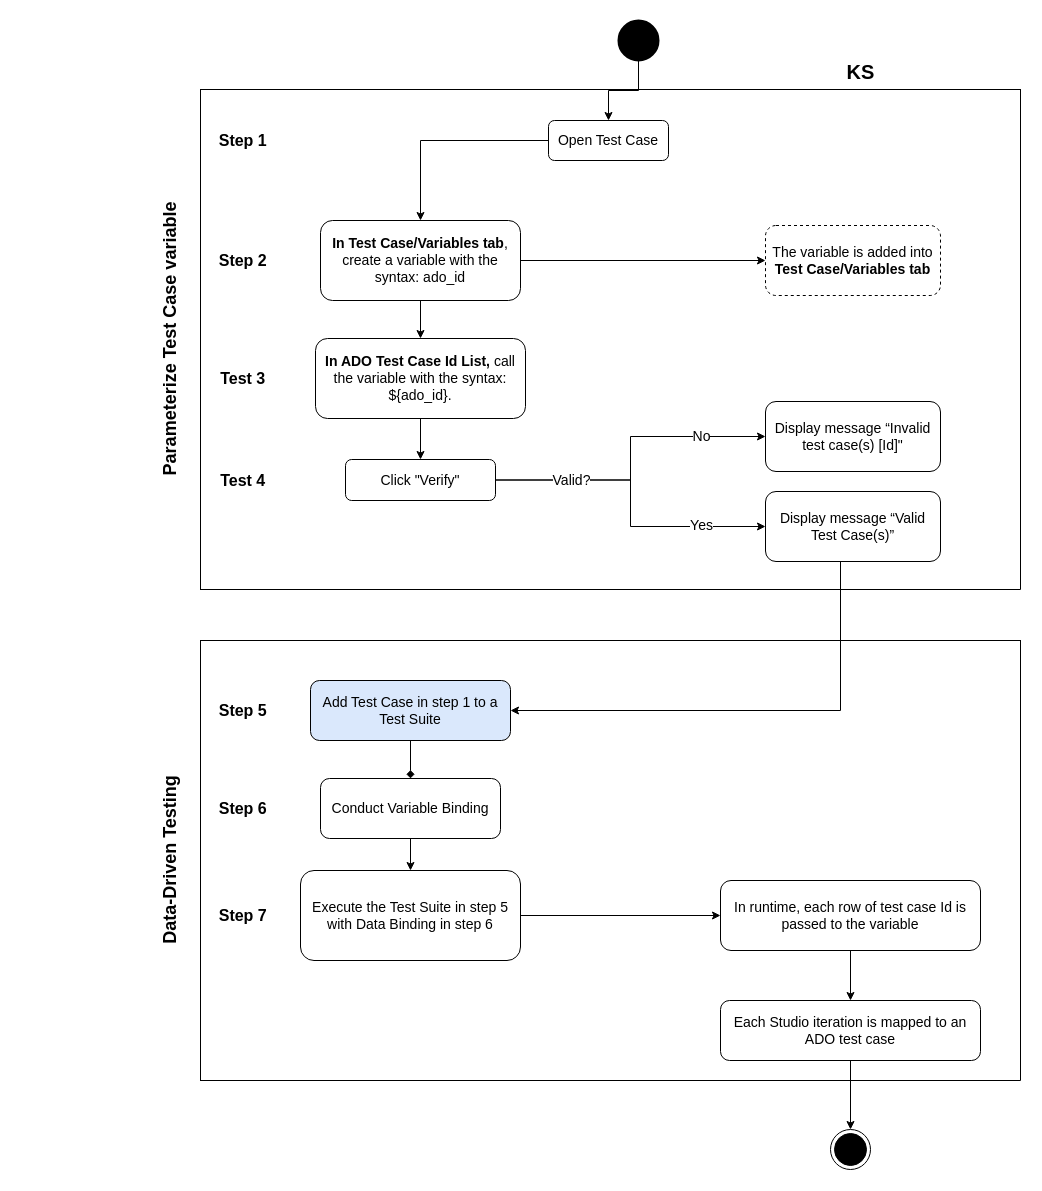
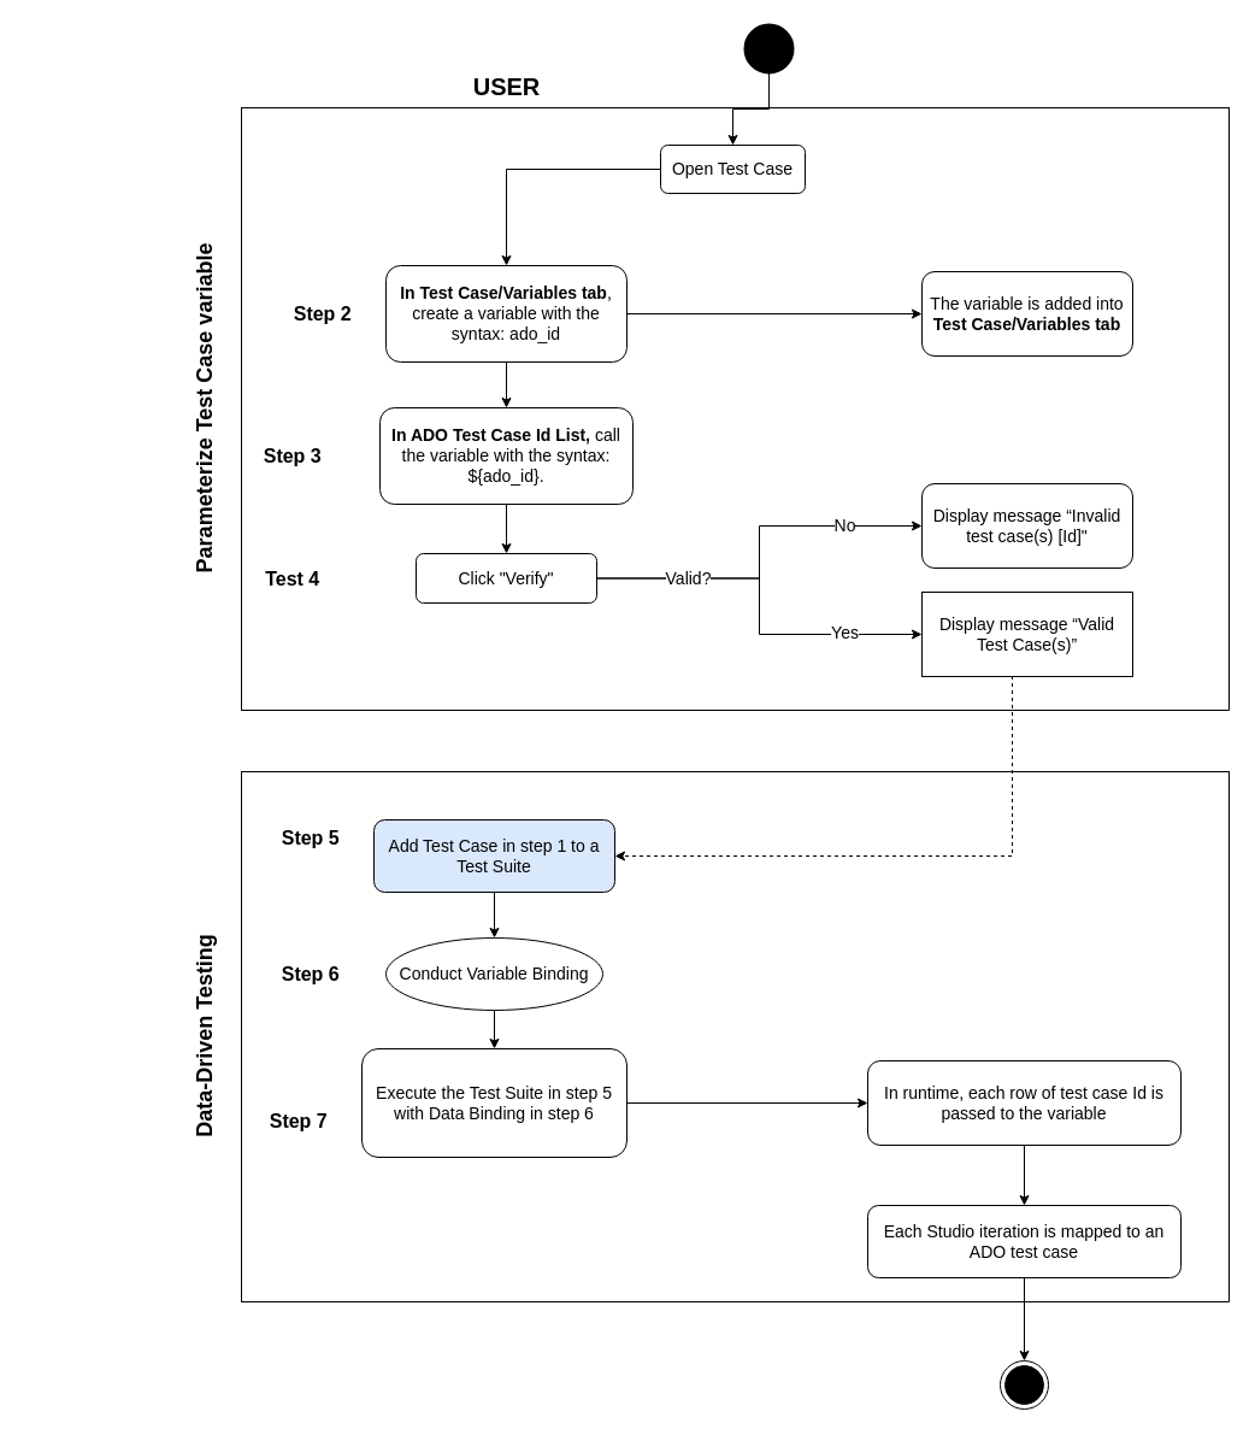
  <mxCell id="0" />
  <mxCell id="1" parent="0" />
  <mxCell id="2" style="edgeStyle=orthogonalEdgeStyle;rounded=0;orthogonalLoop=1;jettySize=auto;html=1;entryX=0.5;entryY=0;entryDx=0;entryDy=0;labelBorderColor=none;fontSize=14;" edge="1" parent="1" source="3" target="6"><mxGeometry relative="1" as="geometry" /></mxCell>
  <mxCell id="3" value="Open Test Case" style="rounded=1;whiteSpace=wrap;html=1;fontSize=14;glass=0;strokeWidth=1;shadow=0;labelBorderColor=none;" parent="1" vertex="1"><mxGeometry x="548" y="120" width="120" height="40" as="geometry" /></mxCell>
  <mxCell id="4" value="" style="edgeStyle=orthogonalEdgeStyle;rounded=0;orthogonalLoop=1;jettySize=auto;html=1;labelBorderColor=none;fontSize=14;" edge="1" parent="1" source="6" target="8"><mxGeometry relative="1" as="geometry" /></mxCell>
  <mxCell id="5" value="" style="edgeStyle=orthogonalEdgeStyle;rounded=0;orthogonalLoop=1;jettySize=auto;html=1;labelBorderColor=none;fontSize=14;" edge="1" parent="1" source="6" target="16"><mxGeometry relative="1" as="geometry" /></mxCell>
  <mxCell id="6" value="&lt;strong style=&quot;font-size: 14px;&quot;&gt;In Test Case/Variables tab&lt;/strong&gt;, create a variable with the syntax:&amp;nbsp;&lt;span class=&quot;code&quot; spellcheck=&quot;false&quot; style=&quot;font-size: 14px;&quot;&gt;ado_id&lt;/span&gt;" style="rounded=1;whiteSpace=wrap;html=1;fontSize=14;glass=0;strokeWidth=1;shadow=0;labelBorderColor=none;" vertex="1" parent="1"><mxGeometry x="320" y="220" width="200" height="80" as="geometry" /></mxCell>
  <mxCell id="7" value="" style="edgeStyle=orthogonalEdgeStyle;rounded=0;orthogonalLoop=1;jettySize=auto;html=1;labelBorderColor=none;fontSize=14;" edge="1" parent="1" source="8" target="14"><mxGeometry relative="1" as="geometry" /></mxCell>
  <mxCell id="8" value="&lt;p style=&quot;font-size: 14px&quot;&gt;&lt;strong style=&quot;font-size: 14px&quot;&gt;In ADO Test Case Id List, &lt;/strong&gt;call the variable with the syntax: &lt;span class=&quot;code&quot; spellcheck=&quot;false&quot; style=&quot;font-size: 14px&quot;&gt;${ado_id}.&lt;/span&gt;&lt;/p&gt;" style="rounded=1;whiteSpace=wrap;html=1;fontSize=14;glass=0;strokeWidth=1;shadow=0;labelBorderColor=none;" vertex="1" parent="1"><mxGeometry x="315" y="338" width="210" height="80" as="geometry" /></mxCell>
  <mxCell id="9" style="edgeStyle=orthogonalEdgeStyle;rounded=0;orthogonalLoop=1;jettySize=auto;html=1;entryX=0;entryY=0.5;entryDx=0;entryDy=0;labelBorderColor=none;fontSize=14;" edge="1" parent="1" source="14" target="18"><mxGeometry relative="1" as="geometry" /></mxCell>
  <mxCell id="10" value="Yes" style="edgeLabel;html=1;align=center;verticalAlign=middle;resizable=0;points=[];labelBorderColor=none;fontSize=14;" vertex="1" connectable="0" parent="9"><mxGeometry x="0.58" y="3" relative="1" as="geometry"><mxPoint x="2" y="1" as="offset" /></mxGeometry></mxCell>
  <mxCell id="11" style="edgeStyle=orthogonalEdgeStyle;rounded=0;orthogonalLoop=1;jettySize=auto;html=1;entryX=0;entryY=0.5;entryDx=0;entryDy=0;labelBorderColor=none;fontSize=14;" edge="1" parent="1" source="14" target="19"><mxGeometry relative="1" as="geometry" /></mxCell>
  <mxCell id="12" value="Valid?" style="edgeLabel;html=1;align=center;verticalAlign=middle;resizable=0;points=[];labelBorderColor=none;fontSize=14;" vertex="1" connectable="0" parent="11"><mxGeometry x="-0.65" y="-1" relative="1" as="geometry"><mxPoint x="20" y="-1" as="offset" /></mxGeometry></mxCell>
  <mxCell id="13" value="No" style="edgeLabel;html=1;align=center;verticalAlign=middle;resizable=0;points=[];labelBorderColor=none;fontSize=14;" vertex="1" connectable="0" parent="11"><mxGeometry x="0.652" y="-1" relative="1" as="geometry"><mxPoint x="-10" y="-2" as="offset" /></mxGeometry></mxCell>
  <mxCell id="14" value="&lt;span style=&quot;font-size: 14px;&quot;&gt;Click &quot;Verify&quot;&lt;/span&gt;" style="rounded=1;whiteSpace=wrap;html=1;fontSize=14;glass=0;strokeWidth=1;shadow=0;fontStyle=0;labelBorderColor=none;" vertex="1" parent="1"><mxGeometry x="345" y="459" width="150" height="41" as="geometry" /></mxCell>
  <mxCell id="15" style="edgeStyle=orthogonalEdgeStyle;rounded=0;orthogonalLoop=1;jettySize=auto;html=1;exitX=0.5;exitY=1;exitDx=0;exitDy=0;labelBorderColor=none;fontSize=14;" edge="1" parent="1" source="14" target="14"><mxGeometry relative="1" as="geometry" /></mxCell>
- <mxCell id="16" value="&lt;p style=&quot;font-size: 14px;&quot;&gt;The variable is added into &lt;strong style=&quot;font-size: 14px;&quot;&gt;Test Case/Variables tab&lt;/strong&gt;&lt;/p&gt;" style="rounded=1;whiteSpace=wrap;html=1;fontSize=14;glass=0;strokeWidth=1;shadow=0;labelBorderColor=none;dashed=1;" vertex="1" parent="1"><mxGeometry x="765" y="225" width="175" height="70" as="geometry" /></mxCell>
- <mxCell id="17" style="edgeStyle=orthogonalEdgeStyle;rounded=0;orthogonalLoop=1;jettySize=auto;html=1;entryX=1;entryY=0.5;entryDx=0;entryDy=0;exitX=0.5;exitY=1;exitDx=0;exitDy=0;fontSize=14;" edge="1" parent="1" source="18" target="21"><mxGeometry relative="1" as="geometry"><mxPoint x="704.941" y="592" as="sourcePoint" /><Array as="points"><mxPoint x="840" y="710" /></Array></mxGeometry></mxCell>
- <mxCell id="18" value="&lt;p style=&quot;font-size: 14px;&quot;&gt;Display message “Valid Test Case(s)”&lt;/p&gt;" style="rounded=1;whiteSpace=wrap;html=1;fontSize=14;glass=0;strokeWidth=1;shadow=0;labelBorderColor=none;" vertex="1" parent="1"><mxGeometry x="765" y="491" width="175" height="70" as="geometry" /></mxCell>
+ <mxCell id="16" value="&lt;p style=&quot;font-size: 14px;&quot;&gt;The variable is added into &lt;strong style=&quot;font-size: 14px;&quot;&gt;Test Case/Variables tab&lt;/strong&gt;&lt;/p&gt;" style="rounded=1;whiteSpace=wrap;html=1;fontSize=14;glass=0;strokeWidth=1;shadow=0;labelBorderColor=none;" vertex="1" parent="1"><mxGeometry x="765" y="225" width="175" height="70" as="geometry" /></mxCell>
+ <mxCell id="17" style="edgeStyle=orthogonalEdgeStyle;rounded=0;orthogonalLoop=1;jettySize=auto;html=1;entryX=1;entryY=0.5;entryDx=0;entryDy=0;exitX=0.5;exitY=1;exitDx=0;exitDy=0;fontSize=14;dashed=1;" edge="1" parent="1" source="18" target="21"><mxGeometry relative="1" as="geometry"><mxPoint x="704.941" y="592" as="sourcePoint" /><Array as="points"><mxPoint x="840" y="710" /></Array></mxGeometry></mxCell>
+ <mxCell id="18" value="&lt;p style=&quot;font-size: 14px;&quot;&gt;Display message “Valid Test Case(s)”&lt;/p&gt;" style="whiteSpace=wrap;html=1;fontSize=14;glass=0;strokeWidth=1;shadow=0;labelBorderColor=none;rounded=0;" vertex="1" parent="1"><mxGeometry x="765" y="491" width="175" height="70" as="geometry" /></mxCell>
  <mxCell id="19" value="&lt;p style=&quot;font-size: 14px;&quot;&gt;Display message&amp;nbsp;&lt;span style=&quot;font-size: 14px;&quot;&gt;“Invalid test case(s) [Id]&quot;&lt;/span&gt;&lt;/p&gt;" style="rounded=1;whiteSpace=wrap;html=1;fontSize=14;glass=0;strokeWidth=1;shadow=0;labelBorderColor=none;" vertex="1" parent="1"><mxGeometry x="765" y="401" width="175" height="70" as="geometry" /></mxCell>
- <mxCell id="20" value="" style="edgeStyle=orthogonalEdgeStyle;rounded=0;orthogonalLoop=1;jettySize=auto;html=1;fontSize=14;endArrow=diamond;" edge="1" parent="1" source="21" target="28"><mxGeometry relative="1" as="geometry" /></mxCell>
+ <mxCell id="20" value="" style="edgeStyle=orthogonalEdgeStyle;rounded=0;orthogonalLoop=1;jettySize=auto;html=1;fontSize=14;" edge="1" parent="1" source="21" target="28"><mxGeometry relative="1" as="geometry" /></mxCell>
  <mxCell id="21" value="&lt;p style=&quot;font-size: 14px;&quot;&gt;Add Test Case in step 1 to a Test Suite&lt;/p&gt;" style="rounded=1;whiteSpace=wrap;html=1;fontSize=14;glass=0;strokeWidth=1;shadow=0;fontStyle=0;fillColor=#dae8fc;" vertex="1" parent="1"><mxGeometry x="310" y="680" width="200" height="60" as="geometry" /></mxCell>
- <mxCell id="22" value="&lt;font style=&quot;font-size: 16px&quot;&gt;&amp;nbsp;Step 1&lt;/font&gt;" style="text;html=1;align=center;verticalAlign=middle;resizable=0;points=[];autosize=1;strokeColor=none;fontStyle=1;labelBorderColor=none;fontSize=14;" vertex="1" parent="1"><mxGeometry y="130" width="80" height="20" as="geometry" x="200" /></mxCell>
- <mxCell id="23" value="&lt;font style=&quot;font-size: 16px&quot;&gt;&amp;nbsp;Step 2&lt;/font&gt;" style="text;html=1;align=center;verticalAlign=middle;resizable=0;points=[];autosize=1;strokeColor=none;fontStyle=1;labelBorderColor=none;fontSize=14;" vertex="1" parent="1"><mxGeometry y="250" width="80" height="20" as="geometry" x="200" /></mxCell>
- <mxCell id="24" value="&lt;font style=&quot;font-size: 16px&quot;&gt;&amp;nbsp;Test 3&lt;/font&gt;" style="text;html=1;align=center;verticalAlign=middle;resizable=0;points=[];autosize=1;strokeColor=none;fontStyle=1;labelBorderColor=none;fontSize=14;" vertex="1" parent="1"><mxGeometry y="368" width="80" height="20" as="geometry" x="200" /></mxCell>
+ <mxCell id="23" value="&lt;font style=&quot;font-size: 16px&quot;&gt;&amp;nbsp;Step 2&lt;/font&gt;" style="text;html=1;align=center;verticalAlign=middle;resizable=0;points=[];autosize=1;strokeColor=none;fontStyle=1;labelBorderColor=none;fontSize=14;" vertex="1" parent="1"><mxGeometry x="225" y="250" width="80" height="20" as="geometry" /></mxCell>
+ <mxCell id="24" value="&lt;font style=&quot;font-size: 16px&quot;&gt;&amp;nbsp;Step 3&lt;/font&gt;" style="text;html=1;align=center;verticalAlign=middle;resizable=0;points=[];autosize=1;strokeColor=none;fontStyle=1;labelBorderColor=none;fontSize=14;" vertex="1" parent="1"><mxGeometry y="368" width="80" height="20" as="geometry" x="200" /></mxCell>
  <mxCell id="25" value="&lt;font style=&quot;font-size: 16px&quot;&gt;&amp;nbsp;Test 4&lt;/font&gt;" style="text;html=1;align=center;verticalAlign=middle;resizable=0;points=[];autosize=1;strokeColor=none;fontStyle=1;labelBorderColor=none;fontSize=14;" vertex="1" parent="1"><mxGeometry y="469.5" width="80" height="20" as="geometry" x="200" /></mxCell>
- <mxCell id="26" value="&lt;font style=&quot;font-size: 16px&quot;&gt;&amp;nbsp;Step 5&lt;/font&gt;" style="text;html=1;align=center;verticalAlign=middle;resizable=0;points=[];autosize=1;strokeColor=none;fontStyle=1;fontSize=14;strokeWidth=16;" vertex="1" parent="1"><mxGeometry y="700" width="80" height="20" as="geometry" x="200" /></mxCell>
+ <mxCell id="26" value="&lt;font style=&quot;font-size: 16px&quot;&gt;&amp;nbsp;Step 5&lt;/font&gt;" style="text;html=1;align=center;verticalAlign=middle;resizable=0;points=[];autosize=1;strokeColor=none;fontStyle=1;fontSize=14;strokeWidth=16;" vertex="1" parent="1"><mxGeometry x="215" y="685" width="80" height="20" as="geometry" /></mxCell>
  <mxCell id="27" value="" style="edgeStyle=orthogonalEdgeStyle;rounded=0;orthogonalLoop=1;jettySize=auto;html=1;fontSize=14;" edge="1" parent="1" source="28" target="30"><mxGeometry relative="1" as="geometry" /></mxCell>
- <mxCell id="28" value="&lt;meta charset=&quot;utf-8&quot; style=&quot;font-size: 14px;&quot;&gt;&lt;p style=&quot;font-size: 14px;&quot;&gt;Conduct Variable Binding&lt;/p&gt;" style="rounded=1;whiteSpace=wrap;html=1;fontSize=14;glass=0;strokeWidth=1;shadow=0;fontStyle=0" vertex="1" parent="1"><mxGeometry x="320" y="778" width="180" height="60" as="geometry" /></mxCell>
+ <mxCell id="28" value="&lt;meta charset=&quot;utf-8&quot; style=&quot;font-size: 14px;&quot;&gt;&lt;p style=&quot;font-size: 14px;&quot;&gt;Conduct Variable Binding&lt;/p&gt;" style="ellipse;whiteSpace=wrap;html=1;fontSize=14;glass=0;strokeWidth=1;shadow=0;fontStyle=0;" vertex="1" parent="1"><mxGeometry x="320" y="778" width="180" height="60" as="geometry" /></mxCell>
  <mxCell id="29" value="" style="edgeStyle=orthogonalEdgeStyle;rounded=0;orthogonalLoop=1;jettySize=auto;html=1;fontSize=14;" edge="1" parent="1" source="30" target="34"><mxGeometry relative="1" as="geometry" /></mxCell>
  <mxCell id="30" value="&lt;p style=&quot;font-size: 14px;&quot;&gt;Execute the Test Suite in step 5 with Data Binding in step 6&lt;/p&gt;" style="rounded=1;whiteSpace=wrap;html=1;fontSize=14;glass=0;strokeWidth=1;shadow=0;fontStyle=0" vertex="1" parent="1"><mxGeometry x="300" y="870" width="220" height="90" as="geometry" /></mxCell>
- <mxCell id="31" value="&lt;font style=&quot;font-size: 16px&quot;&gt;&amp;nbsp;Step 6&lt;/font&gt;" style="text;html=1;align=center;verticalAlign=middle;resizable=0;points=[];autosize=1;strokeColor=none;fontStyle=1;fontSize=14;strokeWidth=16;" vertex="1" parent="1"><mxGeometry y="798" width="80" height="20" as="geometry" x="200" /></mxCell>
- <mxCell id="32" value="&lt;font style=&quot;font-size: 16px&quot;&gt;&amp;nbsp;Step 7&lt;/font&gt;" style="text;html=1;align=center;verticalAlign=middle;resizable=0;points=[];autosize=1;strokeColor=none;fontStyle=1;fontSize=14;strokeWidth=16;" vertex="1" parent="1"><mxGeometry y="905" width="80" height="20" as="geometry" x="200" /></mxCell>
+ <mxCell id="31" value="&lt;font style=&quot;font-size: 16px&quot;&gt;&amp;nbsp;Step 6&lt;/font&gt;" style="text;html=1;align=center;verticalAlign=middle;resizable=0;points=[];autosize=1;strokeColor=none;fontStyle=1;fontSize=14;strokeWidth=16;" vertex="1" parent="1"><mxGeometry x="215" y="798" width="80" height="20" as="geometry" /></mxCell>
+ <mxCell id="32" value="&lt;font style=&quot;font-size: 16px&quot;&gt;&amp;nbsp;Step 7&lt;/font&gt;" style="text;html=1;align=center;verticalAlign=middle;resizable=0;points=[];autosize=1;strokeColor=none;fontStyle=1;fontSize=14;strokeWidth=16;" vertex="1" parent="1"><mxGeometry x="205" y="920" width="80" height="20" as="geometry" /></mxCell>
  <mxCell id="33" value="" style="edgeStyle=orthogonalEdgeStyle;rounded=0;orthogonalLoop=1;jettySize=auto;html=1;fontSize=14;" edge="1" parent="1" source="34" target="36"><mxGeometry relative="1" as="geometry" /></mxCell>
  <mxCell id="34" value="&lt;meta charset=&quot;utf-8&quot; style=&quot;font-size: 14px;&quot;&gt;&lt;p style=&quot;font-size: 14px;&quot;&gt;In runtime, each row of test case Id is passed to the variable&lt;/p&gt;" style="rounded=1;whiteSpace=wrap;html=1;fontSize=14;glass=0;strokeWidth=1;shadow=0;fontStyle=0" vertex="1" parent="1"><mxGeometry x="720" y="880" width="260" height="70" as="geometry" /></mxCell>
  <mxCell id="35" value="" style="edgeStyle=orthogonalEdgeStyle;rounded=0;orthogonalLoop=1;jettySize=auto;html=1;fontSize=14;" edge="1" parent="1" source="36" target="39"><mxGeometry relative="1" as="geometry" /></mxCell>
  <mxCell id="36" value="&lt;meta charset=&quot;utf-8&quot; style=&quot;font-size: 14px;&quot;&gt;&lt;p style=&quot;font-size: 14px;&quot;&gt;Each Studio iteration is mapped to an ADO test case&lt;/p&gt;" style="rounded=1;whiteSpace=wrap;html=1;fontSize=14;glass=0;strokeWidth=1;shadow=0;fontStyle=0" vertex="1" parent="1"><mxGeometry x="720" y="1000" width="260" height="60" as="geometry" /></mxCell>
  <mxCell id="37" style="edgeStyle=orthogonalEdgeStyle;rounded=0;orthogonalLoop=1;jettySize=auto;html=1;exitX=0.5;exitY=1;exitDx=0;exitDy=0;exitPerimeter=0;entryX=0.5;entryY=0;entryDx=0;entryDy=0;fontSize=14;" edge="1" parent="1" source="38" target="3"><mxGeometry relative="1" as="geometry" /></mxCell>
  <mxCell id="38" value="" style="strokeWidth=2;html=1;shape=mxgraph.flowchart.start_2;whiteSpace=wrap;fontSize=14;fillColor=#000000;" vertex="1" parent="1"><mxGeometry x="618" y="20" width="40" height="40" as="geometry" /></mxCell>
  <mxCell id="39" value="" style="ellipse;html=1;shape=endState;fontSize=14;fillColor=#000000;" vertex="1" parent="1"><mxGeometry x="830" y="1129" width="40" height="40" as="geometry" /></mxCell>
  <mxCell id="40" value="&lt;p&gt;&lt;font style=&quot;font-size: 18px&quot;&gt;Parameterize Test Case variable&lt;/font&gt;&lt;/p&gt;" style="text;html=1;align=center;verticalAlign=middle;resizable=0;points=[];autosize=1;strokeColor=none;rotation=270;fontStyle=1;fontSize=14;" vertex="1" parent="1"><mxGeometry x="20" y="309" width="300" height="60" as="geometry" /></mxCell>
  <mxCell id="41" value="&lt;p&gt;&lt;font style=&quot;font-size: 18px&quot;&gt;Data-Driven Testing&lt;/font&gt;&lt;/p&gt;" style="text;html=1;align=center;verticalAlign=middle;resizable=0;points=[];autosize=1;strokeColor=none;fontStyle=1;strokeWidth=20;rotation=-90;fontSize=14;" vertex="1" parent="1"><mxGeometry x="70" y="830" width="200" height="60" as="geometry" /></mxCell>
- <mxCell id="43" value="&lt;font style=&quot;font-size: 20px&quot;&gt;KS&lt;/font&gt;" style="text;html=1;align=center;verticalAlign=middle;resizable=0;points=[];autosize=1;strokeColor=none;fontStyle=1;strokeWidth=20;fontSize=14;" vertex="1" parent="1"><mxGeometry x="830" y="61" width="60" height="20" as="geometry" /></mxCell>
+ <mxCell id="42" value="&lt;font style=&quot;font-size: 20px&quot;&gt;USER&lt;/font&gt;" style="text;html=1;align=center;verticalAlign=middle;resizable=0;points=[];autosize=1;strokeColor=none;fontStyle=1;strokeWidth=20;fontSize=14;" vertex="1" parent="1"><mxGeometry x="380" y="61" width="80" height="20" as="geometry" /></mxCell>
  <mxCell id="44" value="" style="shape=partialRectangle;whiteSpace=wrap;html=1;bottom=0;right=0;fillColor=none;rounded=0;sketch=0;" vertex="1" parent="1"><mxGeometry y="89" width="820" height="500" as="geometry" x="200" /></mxCell>
  <mxCell id="45" value="" style="shape=partialRectangle;whiteSpace=wrap;html=1;top=0;left=0;fillColor=none;rounded=0;sketch=0;" vertex="1" parent="1"><mxGeometry y="89" width="820" height="500" as="geometry" x="200" /></mxCell>
  <mxCell id="46" value="" style="shape=partialRectangle;whiteSpace=wrap;html=1;bottom=0;right=0;fillColor=none;rounded=0;sketch=0;" vertex="1" parent="1"><mxGeometry y="640" width="820" height="440" as="geometry" x="200" /></mxCell>
  <mxCell id="47" value="" style="shape=partialRectangle;whiteSpace=wrap;html=1;top=0;left=0;fillColor=none;rounded=0;sketch=0;" vertex="1" parent="1"><mxGeometry y="640" width="820" height="440" as="geometry" x="200" /></mxCell>
